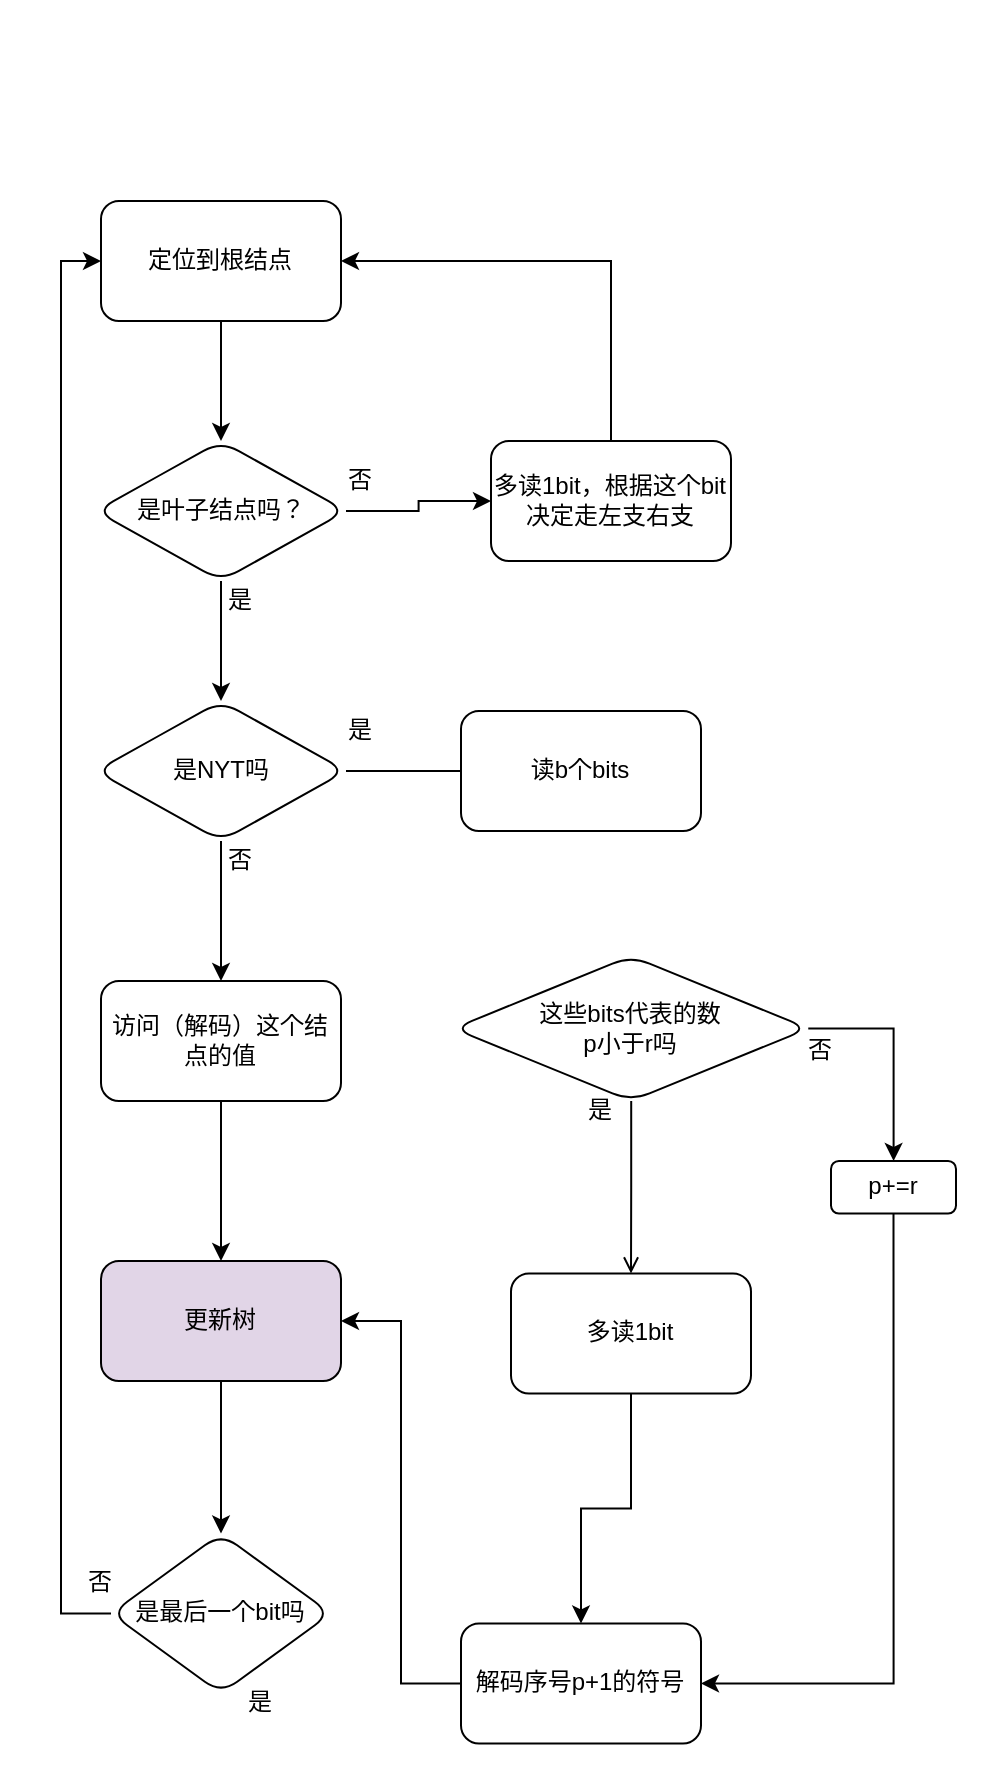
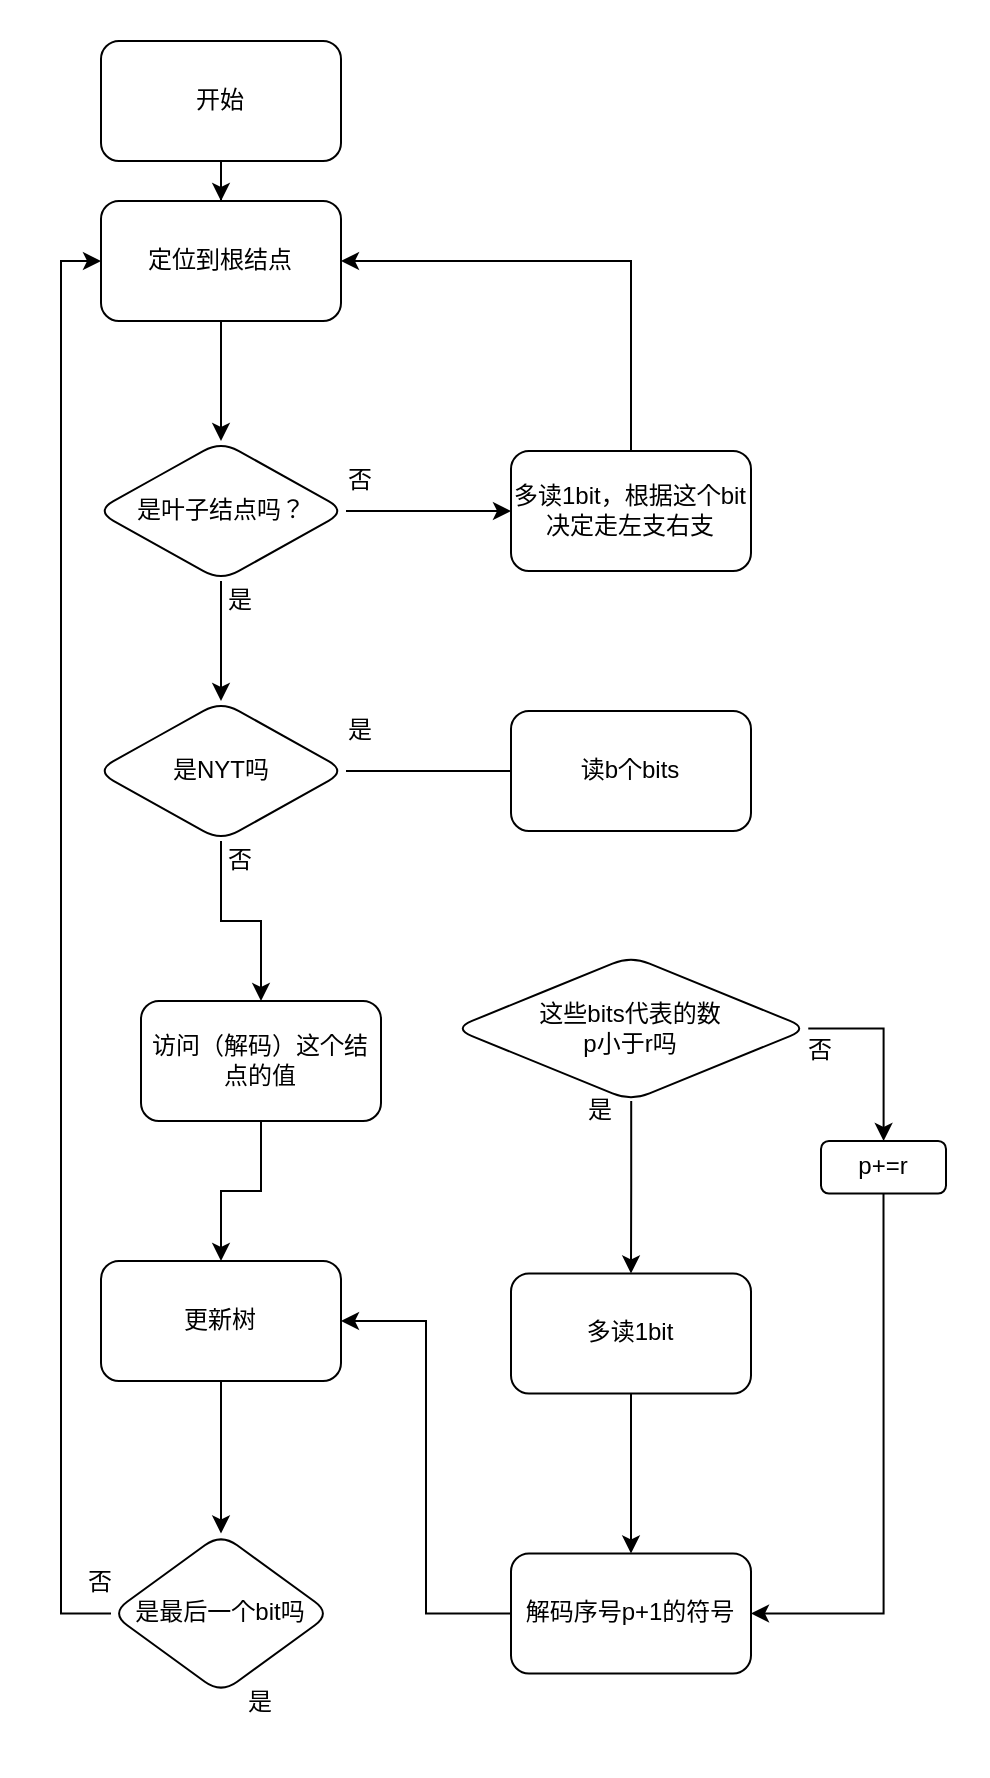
  <mxCell id="0" />
  <mxCell id="1" parent="0" />
+ <mxCell id="2" value="" style="edgeStyle=orthogonalEdgeStyle;rounded=0;orthogonalLoop=1;jettySize=auto;html=1;" edge="1" parent="1" source="3" target="5"><mxGeometry relative="1" as="geometry" /></mxCell>
+ <mxCell id="3" value="开始" style="rounded=1;whiteSpace=wrap;html=1;" vertex="1" parent="1"><mxGeometry x="50" y="20" width="120" height="60" as="geometry" /></mxCell>
  <mxCell id="4" value="" style="edgeStyle=orthogonalEdgeStyle;rounded=0;orthogonalLoop=1;jettySize=auto;html=1;" edge="1" parent="1" source="5" target="8"><mxGeometry relative="1" as="geometry" /></mxCell>
  <mxCell id="5" value="定位到根结点" style="whiteSpace=wrap;html=1;rounded=1;" vertex="1" parent="1"><mxGeometry x="50" y="100" width="120" height="60" as="geometry" /></mxCell>
  <mxCell id="6" value="" style="edgeStyle=orthogonalEdgeStyle;rounded=0;orthogonalLoop=1;jettySize=auto;html=1;" edge="1" parent="1" source="8" target="11"><mxGeometry relative="1" as="geometry" /></mxCell>
  <mxCell id="7" value="" style="edgeStyle=orthogonalEdgeStyle;rounded=0;orthogonalLoop=1;jettySize=auto;html=1;" edge="1" parent="1" source="8" target="17"><mxGeometry relative="1" as="geometry" /></mxCell>
  <mxCell id="8" value="是叶子结点吗？" style="rhombus;whiteSpace=wrap;html=1;rounded=1;" vertex="1" parent="1"><mxGeometry x="47.5" y="220" width="125" height="70" as="geometry" /></mxCell>
  <mxCell id="9" value="" style="edgeStyle=orthogonalEdgeStyle;rounded=0;orthogonalLoop=1;jettySize=auto;html=1;" edge="1" parent="1" source="11" target="13"><mxGeometry relative="1" as="geometry" /></mxCell>
  <mxCell id="10" value="" style="edgeStyle=orthogonalEdgeStyle;rounded=0;orthogonalLoop=1;jettySize=auto;html=1;endArrow=none;" edge="1" parent="1" source="11" target="18"><mxGeometry relative="1" as="geometry" /></mxCell>
  <mxCell id="11" value="是NYT吗" style="rhombus;whiteSpace=wrap;html=1;rounded=1;" vertex="1" parent="1"><mxGeometry x="47.5" y="350" width="125" height="70" as="geometry" /></mxCell>
  <mxCell id="12" value="" style="edgeStyle=orthogonalEdgeStyle;rounded=0;orthogonalLoop=1;jettySize=auto;html=1;" edge="1" parent="1" source="13" target="15"><mxGeometry relative="1" as="geometry" /></mxCell>
- <mxCell id="13" value="访问（解码）这个结点的值" style="whiteSpace=wrap;html=1;rounded=1;" vertex="1" parent="1"><mxGeometry x="50" y="490" width="120" height="60" as="geometry" /></mxCell>
+ <mxCell id="13" value="访问（解码）这个结点的值" style="whiteSpace=wrap;html=1;rounded=1;" vertex="1" parent="1"><mxGeometry x="70" y="500" width="120" height="60" as="geometry" /></mxCell>
  <mxCell id="14" value="" style="edgeStyle=orthogonalEdgeStyle;rounded=0;orthogonalLoop=1;jettySize=auto;html=1;" edge="1" parent="1" source="15" target="29"><mxGeometry relative="1" as="geometry" /></mxCell>
- <mxCell id="15" value="更新树" style="whiteSpace=wrap;html=1;rounded=1;fillColor=#e1d5e7;" vertex="1" parent="1"><mxGeometry x="50" y="630" width="120" height="60" as="geometry" /></mxCell>
+ <mxCell id="15" value="更新树" style="whiteSpace=wrap;html=1;rounded=1;" vertex="1" parent="1"><mxGeometry x="50" y="630" width="120" height="60" as="geometry" /></mxCell>
  <mxCell id="16" style="edgeStyle=orthogonalEdgeStyle;rounded=0;orthogonalLoop=1;jettySize=auto;html=1;exitX=0.5;exitY=0;exitDx=0;exitDy=0;entryX=1;entryY=0.5;entryDx=0;entryDy=0;" edge="1" parent="1" source="17" target="5"><mxGeometry relative="1" as="geometry" /></mxCell>
- <mxCell id="17" value="多读1bit，根据这个bit决定走左支右支" style="whiteSpace=wrap;html=1;rounded=1;" vertex="1" parent="1"><mxGeometry x="245" y="220" width="120" height="60" as="geometry" /></mxCell>
- <mxCell id="18" value="读b个bits" style="whiteSpace=wrap;html=1;rounded=1;" vertex="1" parent="1"><mxGeometry x="230" y="355" width="120" height="60" as="geometry" /></mxCell>
+ <mxCell id="17" value="多读1bit，根据这个bit决定走左支右支" style="whiteSpace=wrap;html=1;rounded=1;" vertex="1" parent="1"><mxGeometry x="255" y="225" width="120" height="60" as="geometry" /></mxCell>
+ <mxCell id="18" value="读b个bits" style="whiteSpace=wrap;html=1;rounded=1;" vertex="1" parent="1"><mxGeometry x="255" y="355" width="120" height="60" as="geometry" /></mxCell>
  <mxCell id="19" value="" style="edgeStyle=orthogonalEdgeStyle;rounded=0;orthogonalLoop=1;jettySize=auto;html=1;" edge="1" parent="1" source="21" target="23"><mxGeometry relative="1" as="geometry" /></mxCell>
- <mxCell id="20" value="" style="edgeStyle=orthogonalEdgeStyle;rounded=0;orthogonalLoop=1;jettySize=auto;html=1;endArrow=open;" edge="1" parent="1" source="21" target="25"><mxGeometry relative="1" as="geometry" /></mxCell>
+ <mxCell id="20" value="" style="edgeStyle=orthogonalEdgeStyle;rounded=0;orthogonalLoop=1;jettySize=auto;html=1;" edge="1" parent="1" source="21" target="25"><mxGeometry relative="1" as="geometry" /></mxCell>
  <mxCell id="21" value="这些bits代表的数&lt;br&gt;p小于r吗" style="rhombus;whiteSpace=wrap;html=1;rounded=1;" vertex="1" parent="1"><mxGeometry x="226.25" y="477.5" width="177.5" height="72.5" as="geometry" /></mxCell>
  <mxCell id="22" style="edgeStyle=orthogonalEdgeStyle;rounded=0;orthogonalLoop=1;jettySize=auto;html=1;exitX=0.5;exitY=1;exitDx=0;exitDy=0;entryX=1;entryY=0.5;entryDx=0;entryDy=0;" edge="1" parent="1" source="23" target="27"><mxGeometry relative="1" as="geometry" /></mxCell>
- <mxCell id="23" value="p+=r" style="whiteSpace=wrap;html=1;rounded=1;" vertex="1" parent="1"><mxGeometry x="415" y="580" width="62.5" height="26.25" as="geometry" /></mxCell>
+ <mxCell id="23" value="p+=r" style="whiteSpace=wrap;html=1;rounded=1;" vertex="1" parent="1"><mxGeometry x="410" y="570" width="62.5" height="26.25" as="geometry" /></mxCell>
  <mxCell id="24" value="" style="edgeStyle=orthogonalEdgeStyle;rounded=0;orthogonalLoop=1;jettySize=auto;html=1;" edge="1" parent="1" source="25" target="27"><mxGeometry relative="1" as="geometry" /></mxCell>
  <mxCell id="25" value="多读1bit" style="whiteSpace=wrap;html=1;rounded=1;" vertex="1" parent="1"><mxGeometry x="255" y="636.25" width="120" height="60" as="geometry" /></mxCell>
  <mxCell id="26" style="edgeStyle=orthogonalEdgeStyle;rounded=0;orthogonalLoop=1;jettySize=auto;html=1;exitX=0;exitY=0.5;exitDx=0;exitDy=0;entryX=1;entryY=0.5;entryDx=0;entryDy=0;" edge="1" parent="1" source="27" target="15"><mxGeometry relative="1" as="geometry" /></mxCell>
- <mxCell id="27" value="解码序号p+1的符号" style="whiteSpace=wrap;html=1;rounded=1;" vertex="1" parent="1"><mxGeometry x="230" y="811.25" width="120" height="60" as="geometry" /></mxCell>
+ <mxCell id="27" value="解码序号p+1的符号" style="whiteSpace=wrap;html=1;rounded=1;" vertex="1" parent="1"><mxGeometry x="255" y="776.25" width="120" height="60" as="geometry" /></mxCell>
  <mxCell id="28" style="edgeStyle=orthogonalEdgeStyle;rounded=0;orthogonalLoop=1;jettySize=auto;html=1;exitX=0;exitY=0.5;exitDx=0;exitDy=0;entryX=0;entryY=0.5;entryDx=0;entryDy=0;" edge="1" parent="1" source="29" target="5"><mxGeometry relative="1" as="geometry" /></mxCell>
  <mxCell id="29" value="是最后一个bit吗" style="rhombus;whiteSpace=wrap;html=1;rounded=1;" vertex="1" parent="1"><mxGeometry x="55" y="766.25" width="110" height="80" as="geometry" /></mxCell>
  <mxCell id="30" value="否" style="text;html=1;strokeColor=none;fillColor=none;align=center;verticalAlign=middle;whiteSpace=wrap;rounded=0;" vertex="1" parent="1"><mxGeometry x="20" y="776.25" width="60" height="30" as="geometry" /></mxCell>
  <mxCell id="31" value="是" style="text;html=1;strokeColor=none;fillColor=none;align=center;verticalAlign=middle;whiteSpace=wrap;rounded=0;" vertex="1" parent="1"><mxGeometry x="100" y="836.25" width="60" height="30" as="geometry" /></mxCell>
  <mxCell id="32" value="是" style="text;html=1;strokeColor=none;fillColor=none;align=center;verticalAlign=middle;whiteSpace=wrap;rounded=0;" vertex="1" parent="1"><mxGeometry x="270" y="540" width="60" height="30" as="geometry" /></mxCell>
  <mxCell id="33" value="否" style="text;html=1;strokeColor=none;fillColor=none;align=center;verticalAlign=middle;whiteSpace=wrap;rounded=0;" vertex="1" parent="1"><mxGeometry x="380" y="510" width="60" height="30" as="geometry" /></mxCell>
  <mxCell id="34" value="是" style="text;html=1;strokeColor=none;fillColor=none;align=center;verticalAlign=middle;whiteSpace=wrap;rounded=0;" vertex="1" parent="1"><mxGeometry x="150" y="350" width="60" height="30" as="geometry" /></mxCell>
  <mxCell id="35" value="否" style="text;html=1;strokeColor=none;fillColor=none;align=center;verticalAlign=middle;whiteSpace=wrap;rounded=0;" vertex="1" parent="1"><mxGeometry x="90" y="415" width="60" height="30" as="geometry" /></mxCell>
  <mxCell id="36" value="否" style="text;html=1;strokeColor=none;fillColor=none;align=center;verticalAlign=middle;whiteSpace=wrap;rounded=0;" vertex="1" parent="1"><mxGeometry x="150" y="225" width="60" height="30" as="geometry" /></mxCell>
  <mxCell id="37" value="是" style="text;html=1;strokeColor=none;fillColor=none;align=center;verticalAlign=middle;whiteSpace=wrap;rounded=0;" vertex="1" parent="1"><mxGeometry x="90" y="285" width="60" height="30" as="geometry" /></mxCell>
